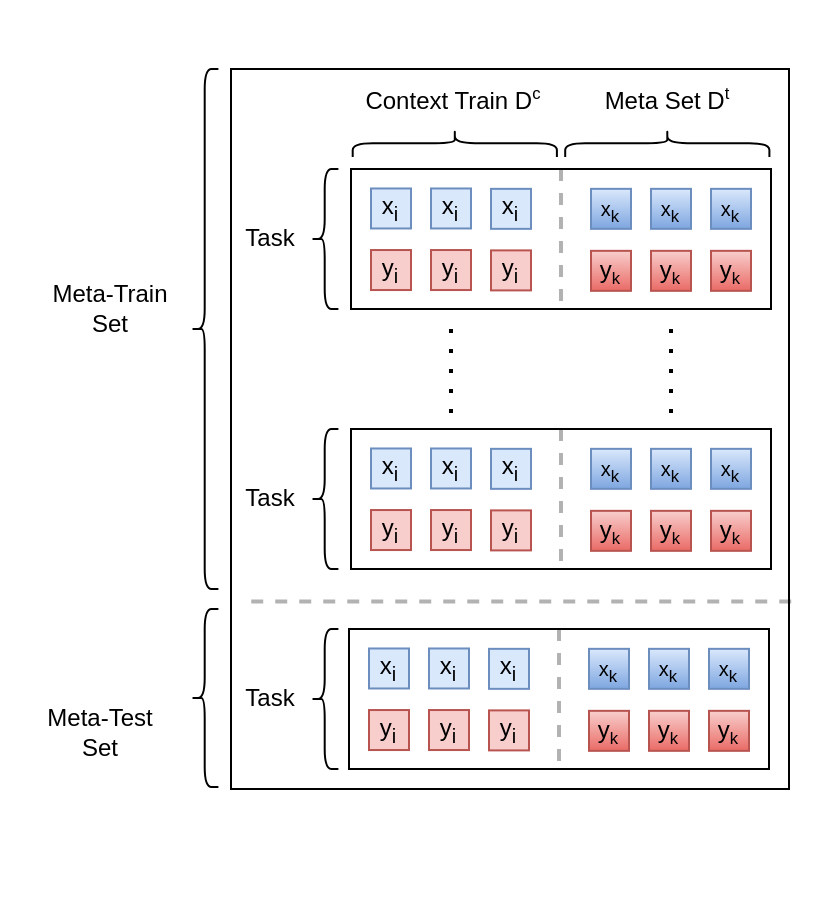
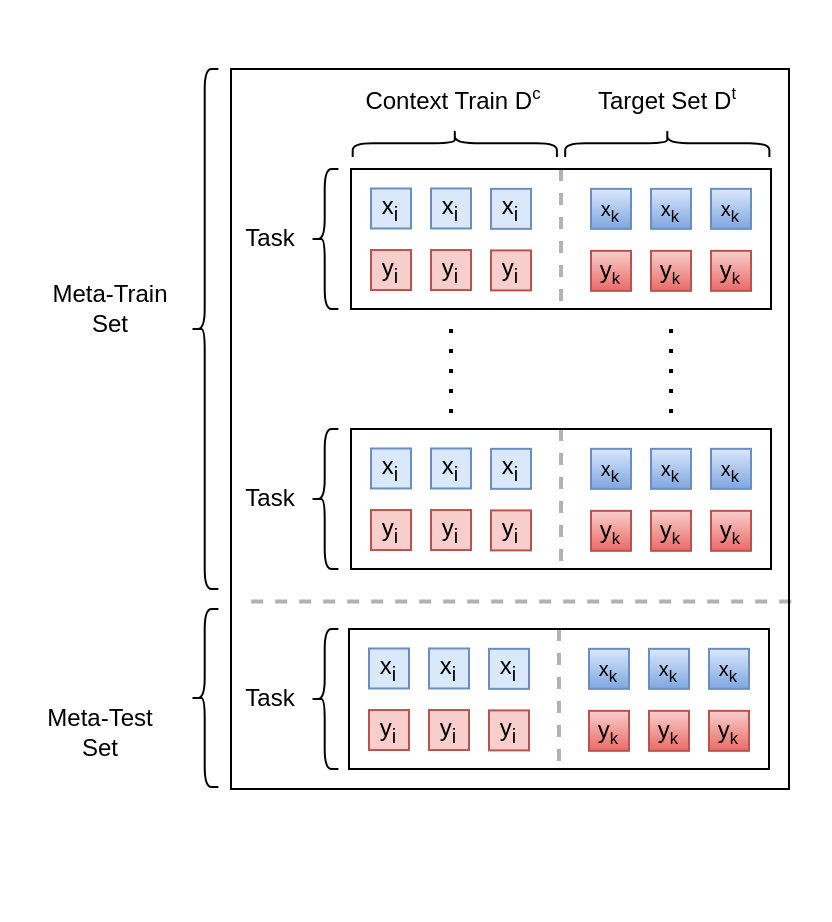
  <mxCell id="0" />
  <mxCell id="1" parent="0" />
  <mxCell id="2" value="" style="rounded=0;whiteSpace=wrap;html=1;fontColor=#000000;" vertex="1" parent="1"><mxGeometry x="115" y="34" width="279" height="360" as="geometry" /></mxCell>
  <mxCell id="3" value="" style="rounded=0;whiteSpace=wrap;html=1;fontColor=#000000;" vertex="1" parent="1"><mxGeometry x="175" y="214" width="210" height="70" as="geometry" /></mxCell>
  <mxCell id="4" value="" style="line;strokeWidth=2;direction=south;html=1;fontColor=#000000;dashed=1;opacity=30;" vertex="1" parent="1"><mxGeometry x="275" y="214" width="10" height="70" as="geometry" /></mxCell>
  <mxCell id="5" value="" style="rounded=0;whiteSpace=wrap;html=1;fontColor=#000000;" vertex="1" parent="1"><mxGeometry x="175" y="84" width="210" height="70" as="geometry" /></mxCell>
  <mxCell id="6" value="&lt;font color=&quot;#000000&quot;&gt;x&lt;sub&gt;i&lt;/sub&gt;&lt;/font&gt;" style="whiteSpace=wrap;html=1;aspect=fixed;fillColor=#dae8fc;strokeColor=#6c8ebf;" vertex="1" parent="1"><mxGeometry x="185" y="93.74" width="20" height="20" as="geometry" /></mxCell>
  <mxCell id="7" value="&lt;font color=&quot;#000000&quot;&gt;y&lt;sub&gt;i&lt;/sub&gt;&lt;/font&gt;" style="whiteSpace=wrap;html=1;aspect=fixed;fillColor=#f8cecc;strokeColor=#b85450;" vertex="1" parent="1"><mxGeometry x="185" y="124.52" width="20" height="20" as="geometry" /></mxCell>
  <mxCell id="8" value="&lt;font color=&quot;#000000&quot;&gt;x&lt;sub&gt;i&lt;/sub&gt;&lt;/font&gt;" style="whiteSpace=wrap;html=1;aspect=fixed;fillColor=#dae8fc;strokeColor=#6c8ebf;" vertex="1" parent="1"><mxGeometry x="215" y="93.74" width="20" height="20" as="geometry" /></mxCell>
  <mxCell id="9" value="&lt;font color=&quot;#000000&quot;&gt;y&lt;sub&gt;i&lt;/sub&gt;&lt;/font&gt;" style="whiteSpace=wrap;html=1;aspect=fixed;fillColor=#f8cecc;strokeColor=#b85450;" vertex="1" parent="1"><mxGeometry x="215" y="124.52" width="20" height="20" as="geometry" /></mxCell>
  <mxCell id="10" value="&lt;font color=&quot;#000000&quot;&gt;x&lt;sub&gt;i&lt;/sub&gt;&lt;/font&gt;" style="whiteSpace=wrap;html=1;aspect=fixed;fillColor=#dae8fc;strokeColor=#6c8ebf;" vertex="1" parent="1"><mxGeometry x="245" y="93.92" width="20" height="20" as="geometry" /></mxCell>
  <mxCell id="11" value="&lt;font color=&quot;#000000&quot;&gt;y&lt;sub&gt;i&lt;/sub&gt;&lt;/font&gt;" style="whiteSpace=wrap;html=1;aspect=fixed;fillColor=#f8cecc;strokeColor=#b85450;" vertex="1" parent="1"><mxGeometry x="245" y="124.7" width="20" height="20" as="geometry" /></mxCell>
  <mxCell id="12" value="&lt;font color=&quot;#000000&quot;&gt;&lt;span style=&quot;font-size: 10px;&quot;&gt;x&lt;sub&gt;k&lt;/sub&gt;&lt;/span&gt;&lt;/font&gt;" style="whiteSpace=wrap;html=1;aspect=fixed;fillColor=#dae8fc;strokeColor=#6c8ebf;gradientColor=#7ea6e0;" vertex="1" parent="1"><mxGeometry x="295" y="93.92" width="20" height="20" as="geometry" /></mxCell>
  <mxCell id="13" value="&lt;font color=&quot;#000000&quot;&gt;y&lt;span style=&quot;font-size: 10px;&quot;&gt;&lt;sub&gt;k&lt;/sub&gt;&lt;/span&gt;&lt;/font&gt;" style="whiteSpace=wrap;html=1;aspect=fixed;fillColor=#f8cecc;strokeColor=#b85450;gradientColor=#ea6b66;" vertex="1" parent="1"><mxGeometry x="295" y="124.92" width="20" height="20" as="geometry" /></mxCell>
  <mxCell id="14" value="&lt;font color=&quot;#000000&quot;&gt;&lt;span style=&quot;font-size: 10px;&quot;&gt;x&lt;sub&gt;k&lt;/sub&gt;&lt;/span&gt;&lt;/font&gt;" style="whiteSpace=wrap;html=1;aspect=fixed;fillColor=#dae8fc;strokeColor=#6c8ebf;gradientColor=#7ea6e0;" vertex="1" parent="1"><mxGeometry x="325" y="93.92" width="20" height="20" as="geometry" /></mxCell>
  <mxCell id="15" value="&lt;font color=&quot;#000000&quot;&gt;y&lt;span style=&quot;font-size: 10px;&quot;&gt;&lt;sub&gt;k&lt;/sub&gt;&lt;/span&gt;&lt;/font&gt;" style="whiteSpace=wrap;html=1;aspect=fixed;fillColor=#f8cecc;strokeColor=#b85450;gradientColor=#ea6b66;" vertex="1" parent="1"><mxGeometry x="325" y="124.92" width="20" height="20" as="geometry" /></mxCell>
  <mxCell id="16" value="" style="line;strokeWidth=2;direction=south;html=1;fontColor=#000000;dashed=1;opacity=30;" vertex="1" parent="1"><mxGeometry x="275" y="84" width="10" height="70" as="geometry" /></mxCell>
  <mxCell id="17" value="&lt;font color=&quot;#000000&quot;&gt;&lt;span style=&quot;font-size: 10px;&quot;&gt;x&lt;sub&gt;k&lt;/sub&gt;&lt;/span&gt;&lt;/font&gt;" style="whiteSpace=wrap;html=1;aspect=fixed;fillColor=#dae8fc;strokeColor=#6c8ebf;gradientColor=#7ea6e0;" vertex="1" parent="1"><mxGeometry x="355" y="93.92" width="20" height="20" as="geometry" /></mxCell>
  <mxCell id="18" value="&lt;font color=&quot;#000000&quot;&gt;y&lt;span style=&quot;font-size: 10px;&quot;&gt;&lt;sub&gt;k&lt;/sub&gt;&lt;/span&gt;&lt;/font&gt;" style="whiteSpace=wrap;html=1;aspect=fixed;fillColor=#f8cecc;strokeColor=#b85450;gradientColor=#ea6b66;" vertex="1" parent="1"><mxGeometry x="355" y="124.92" width="20" height="20" as="geometry" /></mxCell>
  <mxCell id="19" value="" style="line;strokeWidth=2;direction=south;html=1;fontColor=#000000;dashed=1;dashPattern=1 4;" vertex="1" parent="1"><mxGeometry x="220" y="164" width="10" height="50" as="geometry" /></mxCell>
  <mxCell id="20" value="" style="line;strokeWidth=2;direction=south;html=1;fontColor=#000000;dashed=1;dashPattern=1 4;" vertex="1" parent="1"><mxGeometry x="330" y="164" width="10" height="50" as="geometry" /></mxCell>
  <mxCell id="21" value="&lt;font color=&quot;#000000&quot;&gt;x&lt;sub&gt;i&lt;/sub&gt;&lt;/font&gt;" style="whiteSpace=wrap;html=1;aspect=fixed;fillColor=#dae8fc;strokeColor=#6c8ebf;" vertex="1" parent="1"><mxGeometry x="185" y="223.74" width="20" height="20" as="geometry" /></mxCell>
  <mxCell id="22" value="&lt;font color=&quot;#000000&quot;&gt;y&lt;sub&gt;i&lt;/sub&gt;&lt;/font&gt;" style="whiteSpace=wrap;html=1;aspect=fixed;fillColor=#f8cecc;strokeColor=#b85450;" vertex="1" parent="1"><mxGeometry x="185" y="254.52" width="20" height="20" as="geometry" /></mxCell>
  <mxCell id="23" value="&lt;font color=&quot;#000000&quot;&gt;x&lt;sub&gt;i&lt;/sub&gt;&lt;/font&gt;" style="whiteSpace=wrap;html=1;aspect=fixed;fillColor=#dae8fc;strokeColor=#6c8ebf;" vertex="1" parent="1"><mxGeometry x="215" y="223.74" width="20" height="20" as="geometry" /></mxCell>
  <mxCell id="24" value="&lt;font color=&quot;#000000&quot;&gt;y&lt;sub&gt;i&lt;/sub&gt;&lt;/font&gt;" style="whiteSpace=wrap;html=1;aspect=fixed;fillColor=#f8cecc;strokeColor=#b85450;" vertex="1" parent="1"><mxGeometry x="215" y="254.52" width="20" height="20" as="geometry" /></mxCell>
  <mxCell id="25" value="&lt;font color=&quot;#000000&quot;&gt;x&lt;sub&gt;i&lt;/sub&gt;&lt;/font&gt;" style="whiteSpace=wrap;html=1;aspect=fixed;fillColor=#dae8fc;strokeColor=#6c8ebf;" vertex="1" parent="1"><mxGeometry x="245" y="223.92" width="20" height="20" as="geometry" /></mxCell>
  <mxCell id="26" value="&lt;font color=&quot;#000000&quot;&gt;y&lt;sub&gt;i&lt;/sub&gt;&lt;/font&gt;" style="whiteSpace=wrap;html=1;aspect=fixed;fillColor=#f8cecc;strokeColor=#b85450;" vertex="1" parent="1"><mxGeometry x="245" y="254.7" width="20" height="20" as="geometry" /></mxCell>
  <mxCell id="27" value="&lt;font color=&quot;#000000&quot;&gt;&lt;span style=&quot;font-size: 10px;&quot;&gt;x&lt;sub&gt;k&lt;/sub&gt;&lt;/span&gt;&lt;/font&gt;" style="whiteSpace=wrap;html=1;aspect=fixed;fillColor=#dae8fc;strokeColor=#6c8ebf;gradientColor=#7ea6e0;" vertex="1" parent="1"><mxGeometry x="295" y="223.92" width="20" height="20" as="geometry" /></mxCell>
  <mxCell id="28" value="&lt;font color=&quot;#000000&quot;&gt;y&lt;span style=&quot;font-size: 10px;&quot;&gt;&lt;sub&gt;k&lt;/sub&gt;&lt;/span&gt;&lt;/font&gt;" style="whiteSpace=wrap;html=1;aspect=fixed;fillColor=#f8cecc;strokeColor=#b85450;gradientColor=#ea6b66;" vertex="1" parent="1"><mxGeometry x="295" y="254.92" width="20" height="20" as="geometry" /></mxCell>
  <mxCell id="29" value="&lt;font color=&quot;#000000&quot;&gt;&lt;span style=&quot;font-size: 10px;&quot;&gt;x&lt;sub&gt;k&lt;/sub&gt;&lt;/span&gt;&lt;/font&gt;" style="whiteSpace=wrap;html=1;aspect=fixed;fillColor=#dae8fc;strokeColor=#6c8ebf;gradientColor=#7ea6e0;" vertex="1" parent="1"><mxGeometry x="325" y="223.92" width="20" height="20" as="geometry" /></mxCell>
  <mxCell id="30" value="&lt;font color=&quot;#000000&quot;&gt;y&lt;span style=&quot;font-size: 10px;&quot;&gt;&lt;sub&gt;k&lt;/sub&gt;&lt;/span&gt;&lt;/font&gt;" style="whiteSpace=wrap;html=1;aspect=fixed;fillColor=#f8cecc;strokeColor=#b85450;gradientColor=#ea6b66;" vertex="1" parent="1"><mxGeometry x="325" y="254.92" width="20" height="20" as="geometry" /></mxCell>
  <mxCell id="31" value="&lt;font color=&quot;#000000&quot;&gt;&lt;span style=&quot;font-size: 10px;&quot;&gt;x&lt;sub&gt;k&lt;/sub&gt;&lt;/span&gt;&lt;/font&gt;" style="whiteSpace=wrap;html=1;aspect=fixed;fillColor=#dae8fc;strokeColor=#6c8ebf;gradientColor=#7ea6e0;" vertex="1" parent="1"><mxGeometry x="355" y="223.92" width="20" height="20" as="geometry" /></mxCell>
  <mxCell id="32" value="&lt;font color=&quot;#000000&quot;&gt;y&lt;span style=&quot;font-size: 10px;&quot;&gt;&lt;sub&gt;k&lt;/sub&gt;&lt;/span&gt;&lt;/font&gt;" style="whiteSpace=wrap;html=1;aspect=fixed;fillColor=#f8cecc;strokeColor=#b85450;gradientColor=#ea6b66;" vertex="1" parent="1"><mxGeometry x="355" y="254.92" width="20" height="20" as="geometry" /></mxCell>
  <mxCell id="33" value="" style="rounded=0;whiteSpace=wrap;html=1;fontColor=#000000;" vertex="1" parent="1"><mxGeometry x="174" y="314" width="210" height="70" as="geometry" /></mxCell>
  <mxCell id="34" value="" style="line;strokeWidth=2;direction=south;html=1;fontColor=#000000;dashed=1;opacity=30;" vertex="1" parent="1"><mxGeometry x="274" y="314" width="10" height="70" as="geometry" /></mxCell>
  <mxCell id="35" value="&lt;font color=&quot;#000000&quot;&gt;x&lt;sub&gt;i&lt;/sub&gt;&lt;/font&gt;" style="whiteSpace=wrap;html=1;aspect=fixed;fillColor=#dae8fc;strokeColor=#6c8ebf;" vertex="1" parent="1"><mxGeometry x="184" y="323.74" width="20" height="20" as="geometry" /></mxCell>
  <mxCell id="36" value="&lt;font color=&quot;#000000&quot;&gt;y&lt;sub&gt;i&lt;/sub&gt;&lt;/font&gt;" style="whiteSpace=wrap;html=1;aspect=fixed;fillColor=#f8cecc;strokeColor=#b85450;" vertex="1" parent="1"><mxGeometry x="184" y="354.52" width="20" height="20" as="geometry" /></mxCell>
  <mxCell id="37" value="&lt;font color=&quot;#000000&quot;&gt;x&lt;sub&gt;i&lt;/sub&gt;&lt;/font&gt;" style="whiteSpace=wrap;html=1;aspect=fixed;fillColor=#dae8fc;strokeColor=#6c8ebf;" vertex="1" parent="1"><mxGeometry x="214" y="323.74" width="20" height="20" as="geometry" /></mxCell>
  <mxCell id="38" value="&lt;font color=&quot;#000000&quot;&gt;y&lt;sub&gt;i&lt;/sub&gt;&lt;/font&gt;" style="whiteSpace=wrap;html=1;aspect=fixed;fillColor=#f8cecc;strokeColor=#b85450;" vertex="1" parent="1"><mxGeometry x="214" y="354.52" width="20" height="20" as="geometry" /></mxCell>
  <mxCell id="39" value="&lt;font color=&quot;#000000&quot;&gt;x&lt;sub&gt;i&lt;/sub&gt;&lt;/font&gt;" style="whiteSpace=wrap;html=1;aspect=fixed;fillColor=#dae8fc;strokeColor=#6c8ebf;" vertex="1" parent="1"><mxGeometry x="244" y="323.92" width="20" height="20" as="geometry" /></mxCell>
  <mxCell id="40" value="&lt;font color=&quot;#000000&quot;&gt;y&lt;sub&gt;i&lt;/sub&gt;&lt;/font&gt;" style="whiteSpace=wrap;html=1;aspect=fixed;fillColor=#f8cecc;strokeColor=#b85450;" vertex="1" parent="1"><mxGeometry x="244" y="354.7" width="20" height="20" as="geometry" /></mxCell>
  <mxCell id="41" value="&lt;font color=&quot;#000000&quot;&gt;&lt;span style=&quot;font-size: 10px;&quot;&gt;x&lt;sub&gt;k&lt;/sub&gt;&lt;/span&gt;&lt;/font&gt;" style="whiteSpace=wrap;html=1;aspect=fixed;fillColor=#dae8fc;strokeColor=#6c8ebf;gradientColor=#7ea6e0;" vertex="1" parent="1"><mxGeometry x="294" y="323.92" width="20" height="20" as="geometry" /></mxCell>
  <mxCell id="42" value="&lt;font color=&quot;#000000&quot;&gt;y&lt;span style=&quot;font-size: 10px;&quot;&gt;&lt;sub&gt;k&lt;/sub&gt;&lt;/span&gt;&lt;/font&gt;" style="whiteSpace=wrap;html=1;aspect=fixed;fillColor=#f8cecc;strokeColor=#b85450;gradientColor=#ea6b66;" vertex="1" parent="1"><mxGeometry x="294" y="354.92" width="20" height="20" as="geometry" /></mxCell>
  <mxCell id="43" value="&lt;font color=&quot;#000000&quot;&gt;&lt;span style=&quot;font-size: 10px;&quot;&gt;x&lt;sub&gt;k&lt;/sub&gt;&lt;/span&gt;&lt;/font&gt;" style="whiteSpace=wrap;html=1;aspect=fixed;fillColor=#dae8fc;strokeColor=#6c8ebf;gradientColor=#7ea6e0;" vertex="1" parent="1"><mxGeometry x="324" y="323.92" width="20" height="20" as="geometry" /></mxCell>
  <mxCell id="44" value="&lt;font color=&quot;#000000&quot;&gt;y&lt;span style=&quot;font-size: 10px;&quot;&gt;&lt;sub&gt;k&lt;/sub&gt;&lt;/span&gt;&lt;/font&gt;" style="whiteSpace=wrap;html=1;aspect=fixed;fillColor=#f8cecc;strokeColor=#b85450;gradientColor=#ea6b66;" vertex="1" parent="1"><mxGeometry x="324" y="354.92" width="20" height="20" as="geometry" /></mxCell>
  <mxCell id="45" value="&lt;font color=&quot;#000000&quot;&gt;&lt;span style=&quot;font-size: 10px;&quot;&gt;x&lt;sub&gt;k&lt;/sub&gt;&lt;/span&gt;&lt;/font&gt;" style="whiteSpace=wrap;html=1;aspect=fixed;fillColor=#dae8fc;strokeColor=#6c8ebf;gradientColor=#7ea6e0;" vertex="1" parent="1"><mxGeometry x="354" y="323.92" width="20" height="20" as="geometry" /></mxCell>
  <mxCell id="46" value="&lt;font color=&quot;#000000&quot;&gt;y&lt;span style=&quot;font-size: 10px;&quot;&gt;&lt;sub&gt;k&lt;/sub&gt;&lt;/span&gt;&lt;/font&gt;" style="whiteSpace=wrap;html=1;aspect=fixed;fillColor=#f8cecc;strokeColor=#b85450;gradientColor=#ea6b66;" vertex="1" parent="1"><mxGeometry x="354" y="354.92" width="20" height="20" as="geometry" /></mxCell>
  <mxCell id="47" value="" style="line;strokeWidth=2;direction=south;html=1;fontColor=#000000;dashed=1;rotation=90;opacity=30;" vertex="1" parent="1"><mxGeometry x="252.29" y="162.45" width="10" height="275.64" as="geometry" /></mxCell>
  <mxCell id="48" value="" style="shape=curlyBracket;whiteSpace=wrap;html=1;rounded=1;labelPosition=left;verticalLabelPosition=middle;align=right;verticalAlign=middle;fontColor=#000000;" vertex="1" parent="1"><mxGeometry x="155" y="84" width="13.7" height="70" as="geometry" /></mxCell>
  <mxCell id="49" value="Task" style="text;html=1;strokeColor=none;fillColor=none;align=center;verticalAlign=middle;whiteSpace=wrap;rounded=0;fontColor=#000000;" vertex="1" parent="1"><mxGeometry x="115" y="104" width="40" height="30" as="geometry" /></mxCell>
  <mxCell id="50" value="" style="shape=curlyBracket;whiteSpace=wrap;html=1;rounded=1;labelPosition=left;verticalLabelPosition=middle;align=right;verticalAlign=middle;fontColor=#000000;rotation=90;" vertex="1" parent="1"><mxGeometry x="220.05" y="20.05" width="13.7" height="102.1" as="geometry" /></mxCell>
  <mxCell id="51" value="" style="shape=curlyBracket;whiteSpace=wrap;html=1;rounded=1;labelPosition=left;verticalLabelPosition=middle;align=right;verticalAlign=middle;fontColor=#000000;rotation=90;" vertex="1" parent="1"><mxGeometry x="326.3" y="20.05" width="13.7" height="102.1" as="geometry" /></mxCell>
  <mxCell id="52" value="Context Train D&lt;span style=&quot;font-size: 10px;&quot;&gt;&lt;sup&gt;c&lt;/sup&gt;&lt;/span&gt;" style="text;html=1;strokeColor=none;fillColor=none;align=center;verticalAlign=middle;whiteSpace=wrap;rounded=0;fontColor=#000000;" vertex="1" parent="1"><mxGeometry x="181.23" y="34" width="91.33" height="30" as="geometry" /></mxCell>
- <mxCell id="53" value="Meta Set D&lt;span style=&quot;font-size: 10px;&quot;&gt;&lt;sup&gt;t&lt;/sup&gt;&lt;/span&gt;" style="text;html=1;strokeColor=none;fillColor=none;align=center;verticalAlign=middle;whiteSpace=wrap;rounded=0;fontColor=#000000;" vertex="1" parent="1"><mxGeometry x="293.59" y="34" width="79.11" height="30" as="geometry" /></mxCell>
+ <mxCell id="53" value="Target Set D&lt;span style=&quot;font-size: 10px;&quot;&gt;&lt;sup&gt;t&lt;/sup&gt;&lt;/span&gt;" style="text;html=1;strokeColor=none;fillColor=none;align=center;verticalAlign=middle;whiteSpace=wrap;rounded=0;fontColor=#000000;" vertex="1" parent="1"><mxGeometry x="293.59" y="34" width="79.11" height="30" as="geometry" /></mxCell>
  <mxCell id="54" value="" style="shape=curlyBracket;whiteSpace=wrap;html=1;rounded=1;labelPosition=left;verticalLabelPosition=middle;align=right;verticalAlign=middle;fontColor=#000000;" vertex="1" parent="1"><mxGeometry x="155" y="214" width="13.7" height="70" as="geometry" /></mxCell>
  <mxCell id="55" value="Task" style="text;html=1;strokeColor=none;fillColor=none;align=center;verticalAlign=middle;whiteSpace=wrap;rounded=0;fontColor=#000000;" vertex="1" parent="1"><mxGeometry x="115" y="234" width="40" height="30" as="geometry" /></mxCell>
  <mxCell id="56" value="" style="shape=curlyBracket;whiteSpace=wrap;html=1;rounded=1;labelPosition=left;verticalLabelPosition=middle;align=right;verticalAlign=middle;fontColor=#000000;" vertex="1" parent="1"><mxGeometry x="155" y="314" width="13.7" height="70" as="geometry" /></mxCell>
  <mxCell id="57" value="Task" style="text;html=1;strokeColor=none;fillColor=none;align=center;verticalAlign=middle;whiteSpace=wrap;rounded=0;fontColor=#000000;" vertex="1" parent="1"><mxGeometry x="115" y="334" width="40" height="30" as="geometry" /></mxCell>
  <mxCell id="58" value="" style="shape=curlyBracket;whiteSpace=wrap;html=1;rounded=1;labelPosition=left;verticalLabelPosition=middle;align=right;verticalAlign=middle;fontColor=#000000;" vertex="1" parent="1"><mxGeometry x="95" y="34" width="13.7" height="260" as="geometry" /></mxCell>
  <mxCell id="59" value="" style="shape=curlyBracket;whiteSpace=wrap;html=1;rounded=1;labelPosition=left;verticalLabelPosition=middle;align=right;verticalAlign=middle;fontColor=#000000;" vertex="1" parent="1"><mxGeometry x="95" y="304" width="13.7" height="89" as="geometry" /></mxCell>
  <mxCell id="60" value="Meta-Train Set" style="text;html=1;strokeColor=none;fillColor=none;align=center;verticalAlign=middle;whiteSpace=wrap;rounded=0;dashed=1;strokeWidth=2;fontColor=#000000;" vertex="1" parent="1"><mxGeometry x="25" y="126.87" width="60" height="54.26" as="geometry" /></mxCell>
  <mxCell id="61" value="Meta-Test Set" style="text;html=1;strokeColor=none;fillColor=none;align=center;verticalAlign=middle;whiteSpace=wrap;rounded=0;dashed=1;strokeWidth=2;fontColor=#000000;" vertex="1" parent="1"><mxGeometry x="20" y="339.01" width="60" height="54.26" as="geometry" /></mxCell>
